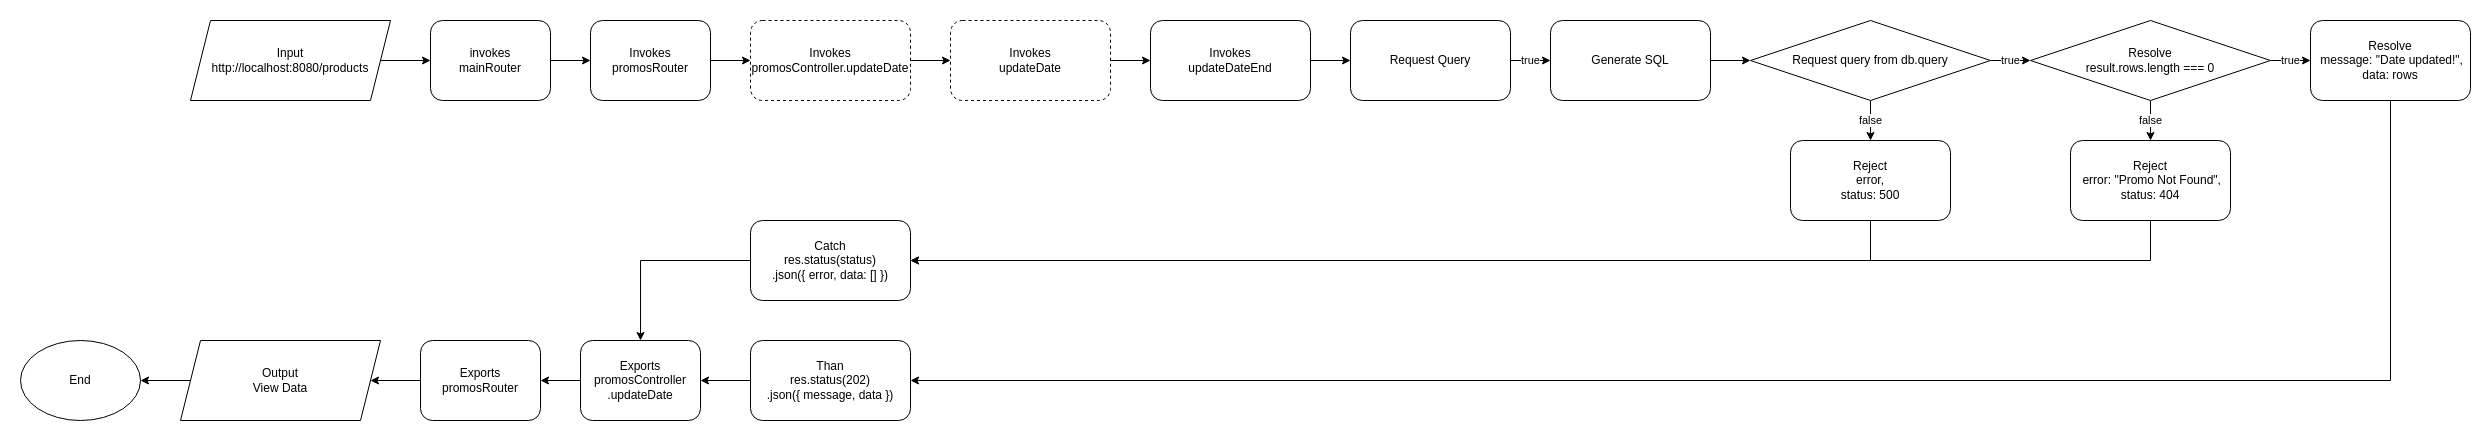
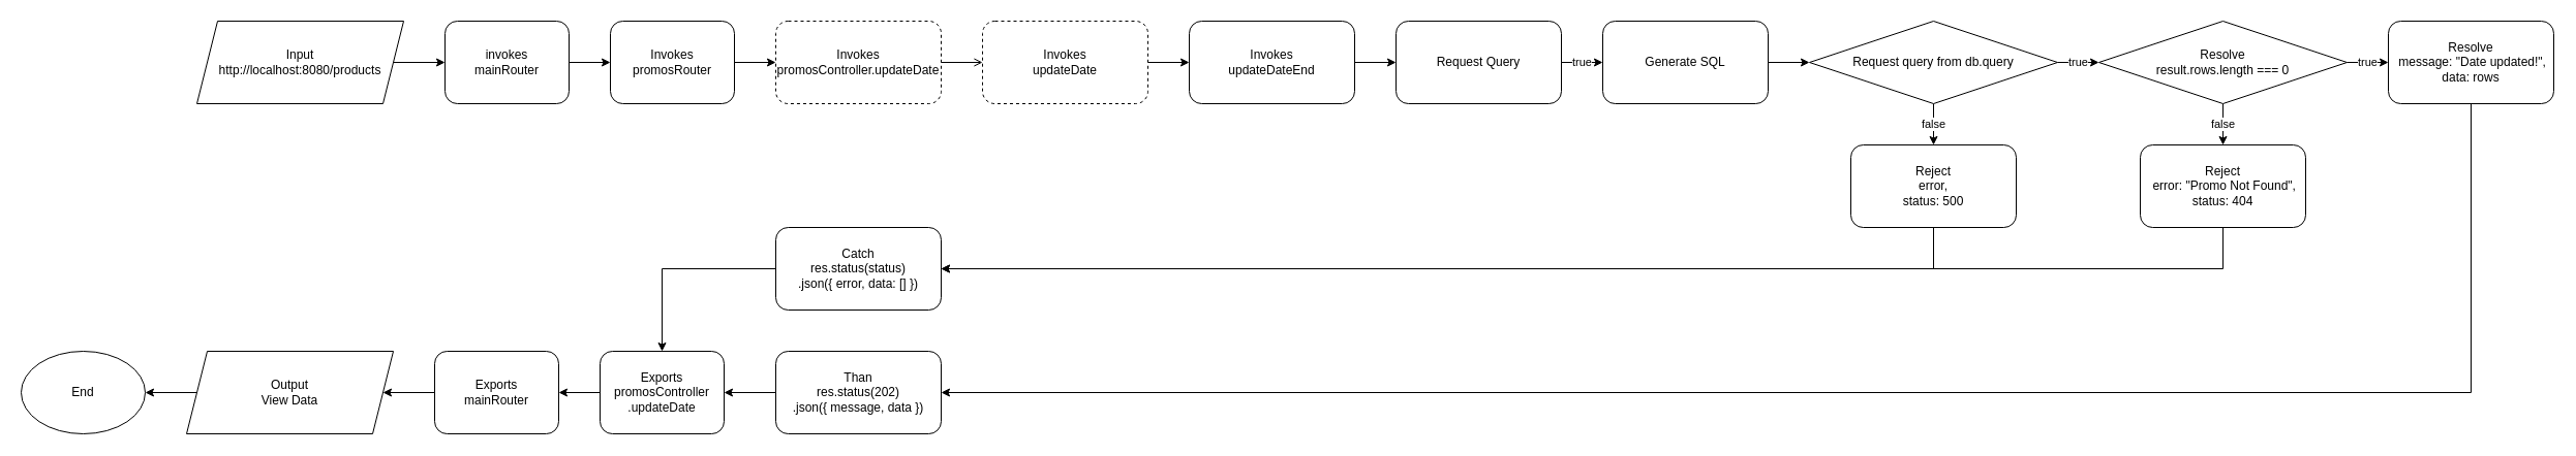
  <mxCell id="0" />
  <mxCell id="1" parent="0" />
  <mxCell id="2" style="edgeStyle=orthogonalEdgeStyle;rounded=0;orthogonalLoop=1;jettySize=auto;html=1;entryX=0;entryY=0.5;entryDx=0;entryDy=0;fontSize=11;" parent="1" source="3" target="5" edge="1"><mxGeometry relative="1" as="geometry" /></mxCell>
  <mxCell id="3" value="Input&lt;br&gt;http://localhost:8080/products" style="shape=parallelogram;perimeter=parallelogramPerimeter;whiteSpace=wrap;html=1;fixedSize=1;" parent="1" vertex="1"><mxGeometry x="190" y="20" width="200" height="80" as="geometry" /></mxCell>
  <mxCell id="4" style="edgeStyle=orthogonalEdgeStyle;rounded=0;orthogonalLoop=1;jettySize=auto;html=1;entryX=0;entryY=0.5;entryDx=0;entryDy=0;fontSize=11;" parent="1" source="5" target="7" edge="1"><mxGeometry relative="1" as="geometry" /></mxCell>
  <mxCell id="5" value="invokes&lt;br&gt;mainRouter" style="rounded=1;whiteSpace=wrap;html=1;" parent="1" vertex="1"><mxGeometry x="430" y="20" width="120" height="80" as="geometry" /></mxCell>
  <mxCell id="6" style="edgeStyle=orthogonalEdgeStyle;rounded=0;orthogonalLoop=1;jettySize=auto;html=1;entryX=0;entryY=0.5;entryDx=0;entryDy=0;fontSize=11;" parent="1" source="7" target="9" edge="1"><mxGeometry relative="1" as="geometry" /></mxCell>
  <mxCell id="7" value="Invokes&lt;br&gt;promosRouter" style="rounded=1;whiteSpace=wrap;html=1;" parent="1" vertex="1"><mxGeometry x="590" y="20" width="120" height="80" as="geometry" /></mxCell>
- <mxCell id="8" style="edgeStyle=orthogonalEdgeStyle;rounded=0;orthogonalLoop=1;jettySize=auto;html=1;entryX=0;entryY=0.5;entryDx=0;entryDy=0;fontSize=11;" parent="1" source="9" target="11" edge="1"><mxGeometry relative="1" as="geometry" /></mxCell>
+ <mxCell id="8" style="edgeStyle=orthogonalEdgeStyle;rounded=0;orthogonalLoop=1;jettySize=auto;html=1;entryX=0;entryY=0.5;entryDx=0;entryDy=0;fontSize=11;endArrow=open;" parent="1" source="9" target="11" edge="1"><mxGeometry relative="1" as="geometry" /></mxCell>
  <mxCell id="9" value="Invokes&lt;br&gt;promosController.updateDate" style="rounded=1;whiteSpace=wrap;html=1;dashed=1;" parent="1" vertex="1"><mxGeometry x="750" y="20" width="160" height="80" as="geometry" /></mxCell>
  <mxCell id="10" style="edgeStyle=orthogonalEdgeStyle;rounded=0;orthogonalLoop=1;jettySize=auto;html=1;entryX=0;entryY=0.5;entryDx=0;entryDy=0;fontSize=11;" parent="1" source="11" target="13" edge="1"><mxGeometry relative="1" as="geometry" /></mxCell>
  <mxCell id="11" value="Invokes&lt;br&gt;updateDate" style="rounded=1;whiteSpace=wrap;html=1;dashed=1;" parent="1" vertex="1"><mxGeometry x="950" y="20" width="160" height="80" as="geometry" /></mxCell>
  <mxCell id="12" style="edgeStyle=orthogonalEdgeStyle;rounded=0;orthogonalLoop=1;jettySize=auto;html=1;entryX=0;entryY=0.5;entryDx=0;entryDy=0;fontSize=11;" parent="1" source="13" target="14" edge="1"><mxGeometry relative="1" as="geometry" /></mxCell>
  <mxCell id="13" value="Invokes&lt;br&gt;updateDateEnd" style="rounded=1;whiteSpace=wrap;html=1;" parent="1" vertex="1"><mxGeometry x="1150" y="20" width="160" height="80" as="geometry" /></mxCell>
  <mxCell id="14" value="Request Query" style="rounded=1;whiteSpace=wrap;html=1;" parent="1" vertex="1"><mxGeometry x="1350" y="20" width="160" height="80" as="geometry" /></mxCell>
  <mxCell id="15" value="true" style="edgeStyle=orthogonalEdgeStyle;rounded=0;orthogonalLoop=1;jettySize=auto;html=1;entryX=0;entryY=0.5;entryDx=0;entryDy=0;fontSize=11;exitX=1;exitY=0.5;exitDx=0;exitDy=0;" parent="1" source="14" target="17" edge="1"><mxGeometry relative="1" as="geometry"><mxPoint x="1520" y="60" as="sourcePoint" /></mxGeometry></mxCell>
  <mxCell id="16" style="edgeStyle=orthogonalEdgeStyle;rounded=0;orthogonalLoop=1;jettySize=auto;html=1;fontSize=11;entryX=0;entryY=0.5;entryDx=0;entryDy=0;" parent="1" source="17" target="20" edge="1"><mxGeometry relative="1" as="geometry" /></mxCell>
  <mxCell id="17" value="Generate SQL" style="rounded=1;whiteSpace=wrap;html=1;" parent="1" vertex="1"><mxGeometry x="1550" y="20" width="160" height="80" as="geometry" /></mxCell>
  <mxCell id="18" value="true" style="edgeStyle=orthogonalEdgeStyle;rounded=0;orthogonalLoop=1;jettySize=auto;html=1;entryX=0;entryY=0.5;entryDx=0;entryDy=0;fontSize=11;" parent="1" source="20" target="23" edge="1"><mxGeometry relative="1" as="geometry" /></mxCell>
  <mxCell id="19" value="false" style="edgeStyle=orthogonalEdgeStyle;rounded=0;orthogonalLoop=1;jettySize=auto;html=1;entryX=0.5;entryY=0;entryDx=0;entryDy=0;fontSize=11;" parent="1" source="20" target="29" edge="1"><mxGeometry relative="1" as="geometry" /></mxCell>
  <mxCell id="20" value="Request query from db.query" style="rhombus;whiteSpace=wrap;html=1;" parent="1" vertex="1"><mxGeometry x="1750" y="20" width="240" height="80" as="geometry" /></mxCell>
  <mxCell id="21" value="true" style="edgeStyle=orthogonalEdgeStyle;rounded=0;orthogonalLoop=1;jettySize=auto;html=1;entryX=0;entryY=0.5;entryDx=0;entryDy=0;fontSize=11;" parent="1" source="23" target="27" edge="1"><mxGeometry relative="1" as="geometry" /></mxCell>
  <mxCell id="22" value="false" style="edgeStyle=orthogonalEdgeStyle;rounded=0;orthogonalLoop=1;jettySize=auto;html=1;entryX=0.5;entryY=0;entryDx=0;entryDy=0;fontSize=11;" parent="1" source="23" target="25" edge="1"><mxGeometry relative="1" as="geometry" /></mxCell>
  <mxCell id="23" value="Resolve&lt;br&gt;result.rows.length === 0" style="rhombus;whiteSpace=wrap;html=1;" parent="1" vertex="1"><mxGeometry x="2030" y="20" width="240" height="80" as="geometry" /></mxCell>
  <mxCell id="24" style="edgeStyle=orthogonalEdgeStyle;rounded=0;orthogonalLoop=1;jettySize=auto;html=1;entryX=1;entryY=0.5;entryDx=0;entryDy=0;fontSize=11;strokeColor=#000000;" parent="1" source="25" target="33" edge="1"><mxGeometry relative="1" as="geometry"><Array as="points"><mxPoint x="2150" y="260" /></Array></mxGeometry></mxCell>
  <mxCell id="25" value="&lt;div&gt;Reject&lt;/div&gt;&lt;div&gt;&amp;nbsp;error: &quot;Promo Not Found&quot;,&lt;/div&gt;&lt;div&gt;status: 404&lt;/div&gt;" style="rounded=1;whiteSpace=wrap;html=1;" parent="1" vertex="1"><mxGeometry x="2070" y="140" width="160" height="80" as="geometry" /></mxCell>
  <mxCell id="26" style="edgeStyle=orthogonalEdgeStyle;rounded=0;orthogonalLoop=1;jettySize=auto;html=1;entryX=1;entryY=0.5;entryDx=0;entryDy=0;fontSize=11;" parent="1" source="27" target="31" edge="1"><mxGeometry relative="1" as="geometry"><Array as="points"><mxPoint x="2390" y="380" /></Array></mxGeometry></mxCell>
  <mxCell id="27" value="&lt;div&gt;Resolve&lt;/div&gt;&lt;div&gt;&lt;div&gt;&amp;nbsp;message: &quot;Date updated!&quot;,&lt;/div&gt;&lt;div&gt;&lt;span&gt;data: rows&lt;/span&gt;&lt;/div&gt;&lt;/div&gt;" style="rounded=1;whiteSpace=wrap;html=1;" parent="1" vertex="1"><mxGeometry x="2310" y="20" width="160" height="80" as="geometry" /></mxCell>
  <mxCell id="28" style="edgeStyle=orthogonalEdgeStyle;rounded=0;orthogonalLoop=1;jettySize=auto;html=1;entryX=1;entryY=0.5;entryDx=0;entryDy=0;fontSize=11;fillColor=#FF0000;strokeColor=#000000;" parent="1" source="29" target="33" edge="1"><mxGeometry relative="1" as="geometry"><Array as="points"><mxPoint x="1870" y="260" /></Array></mxGeometry></mxCell>
  <mxCell id="29" value="&lt;div&gt;Reject&lt;/div&gt;&lt;div&gt;&lt;span&gt;error,&lt;/span&gt;&lt;/div&gt;&lt;div&gt;&lt;span&gt;status: 500&lt;/span&gt;&lt;/div&gt;" style="rounded=1;whiteSpace=wrap;html=1;" parent="1" vertex="1"><mxGeometry x="1790" y="140" width="160" height="80" as="geometry" /></mxCell>
  <mxCell id="30" style="edgeStyle=orthogonalEdgeStyle;rounded=0;orthogonalLoop=1;jettySize=auto;html=1;entryX=1;entryY=0.5;entryDx=0;entryDy=0;fontSize=11;" parent="1" source="31" target="36" edge="1"><mxGeometry relative="1" as="geometry" /></mxCell>
  <mxCell id="31" value="&lt;div&gt;Than&lt;/div&gt;&lt;div&gt;res.status(202)&lt;/div&gt;&lt;div&gt;.json({&amp;nbsp;message,&amp;nbsp;data })&lt;/div&gt;" style="rounded=1;whiteSpace=wrap;html=1;" parent="1" vertex="1"><mxGeometry x="750" y="340" width="160" height="80" as="geometry" /></mxCell>
  <mxCell id="32" style="edgeStyle=orthogonalEdgeStyle;rounded=0;orthogonalLoop=1;jettySize=auto;html=1;entryX=0.5;entryY=0;entryDx=0;entryDy=0;fontSize=11;" parent="1" source="33" target="36" edge="1"><mxGeometry relative="1" as="geometry" /></mxCell>
  <mxCell id="33" value="&lt;div&gt;Catch&lt;/div&gt;&lt;div&gt;res.status(status)&lt;/div&gt;&lt;div&gt;&lt;span&gt;.json({&amp;nbsp;&lt;/span&gt;&lt;span&gt;error,&amp;nbsp;&lt;/span&gt;&lt;span&gt;data: []&amp;nbsp;&lt;/span&gt;&lt;span&gt;})&lt;/span&gt;&lt;/div&gt;" style="rounded=1;whiteSpace=wrap;html=1;" parent="1" vertex="1"><mxGeometry x="750" y="220" width="160" height="80" as="geometry" /></mxCell>
  <mxCell id="34" style="edgeStyle=orthogonalEdgeStyle;rounded=0;orthogonalLoop=1;jettySize=auto;html=1;exitX=0.5;exitY=1;exitDx=0;exitDy=0;fontSize=11;" parent="1" source="33" target="33" edge="1"><mxGeometry relative="1" as="geometry" /></mxCell>
  <mxCell id="35" style="edgeStyle=orthogonalEdgeStyle;rounded=0;orthogonalLoop=1;jettySize=auto;html=1;entryX=1;entryY=0.5;entryDx=0;entryDy=0;fontSize=11;" parent="1" source="36" target="38" edge="1"><mxGeometry relative="1" as="geometry" /></mxCell>
  <mxCell id="36" value="Exports&lt;br&gt;promosController&lt;br&gt;.updateDate" style="rounded=1;whiteSpace=wrap;html=1;" parent="1" vertex="1"><mxGeometry x="580" y="340" width="120" height="80" as="geometry" /></mxCell>
  <mxCell id="37" style="edgeStyle=orthogonalEdgeStyle;rounded=0;orthogonalLoop=1;jettySize=auto;html=1;entryX=1;entryY=0.5;entryDx=0;entryDy=0;fontSize=11;" parent="1" source="38" target="41" edge="1"><mxGeometry relative="1" as="geometry" /></mxCell>
- <mxCell id="38" value="Exports&lt;br&gt;promosRouter" style="rounded=1;whiteSpace=wrap;html=1;" parent="1" vertex="1"><mxGeometry x="420" y="340" width="120" height="80" as="geometry" /></mxCell>
+ <mxCell id="38" value="Exports&lt;br&gt;mainRouter" style="rounded=1;whiteSpace=wrap;html=1;" parent="1" vertex="1"><mxGeometry x="420" y="340" width="120" height="80" as="geometry" /></mxCell>
  <mxCell id="39" value="End" style="ellipse;whiteSpace=wrap;html=1;" parent="1" vertex="1"><mxGeometry x="20" y="340" width="120" height="80" as="geometry" /></mxCell>
  <mxCell id="40" style="edgeStyle=orthogonalEdgeStyle;rounded=0;orthogonalLoop=1;jettySize=auto;html=1;entryX=1;entryY=0.5;entryDx=0;entryDy=0;fontSize=11;" parent="1" source="41" target="39" edge="1"><mxGeometry relative="1" as="geometry" /></mxCell>
  <mxCell id="41" value="Output&lt;br&gt;View Data" style="shape=parallelogram;perimeter=parallelogramPerimeter;whiteSpace=wrap;html=1;fixedSize=1;" parent="1" vertex="1"><mxGeometry x="180" y="340" width="200" height="80" as="geometry" /></mxCell>
